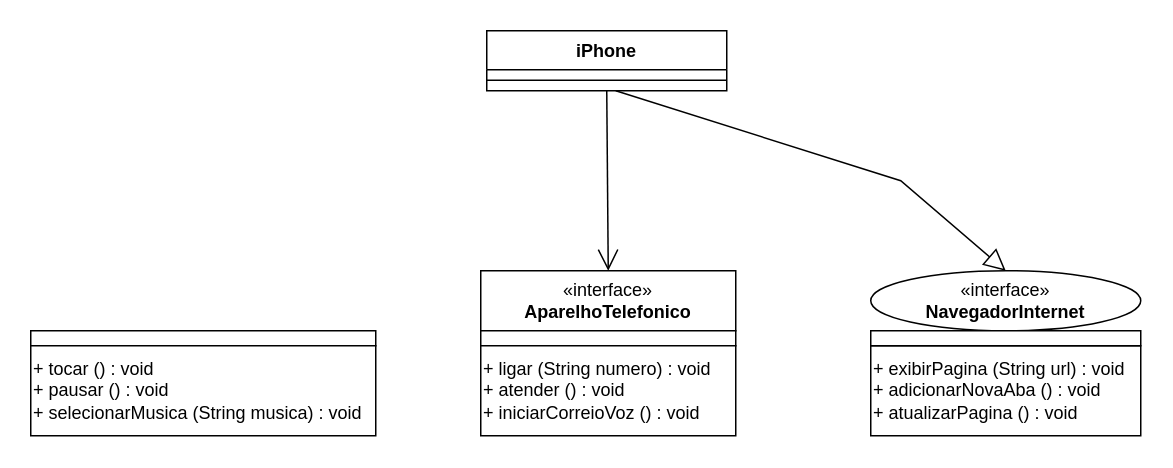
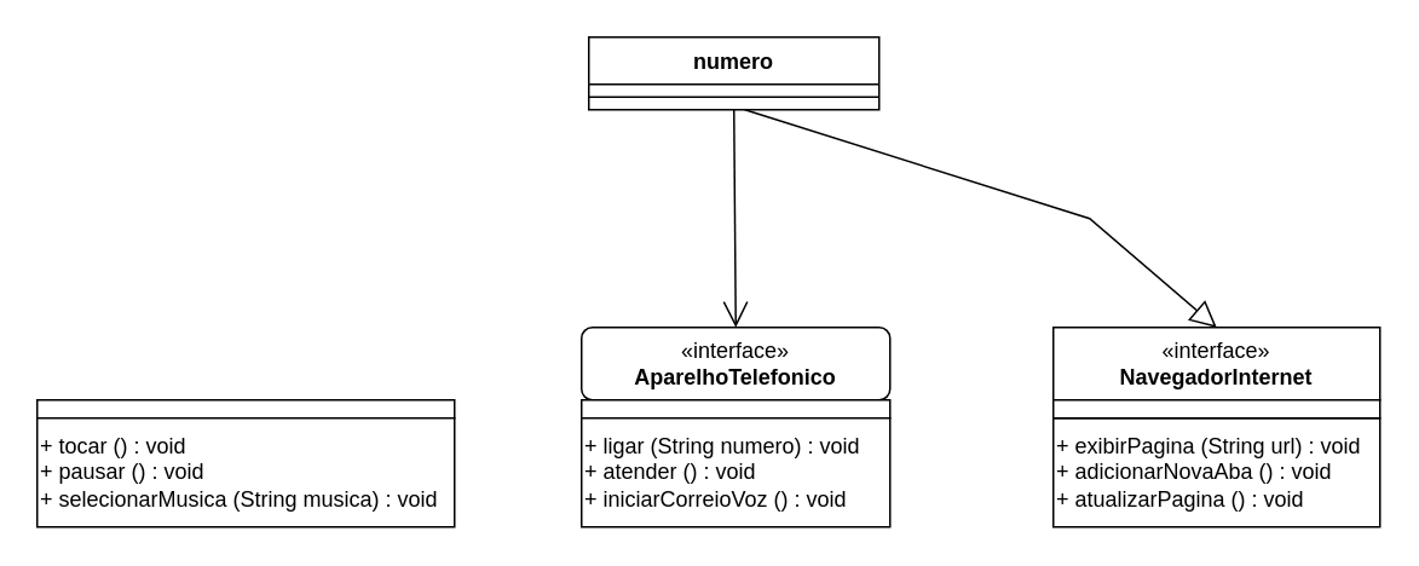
  <mxCell id="0" />
  <mxCell id="1" parent="0" />
- <mxCell id="2" value="iPhone" style="swimlane;fontStyle=1;align=center;verticalAlign=top;childLayout=stackLayout;horizontal=1;startSize=26;horizontalStack=0;resizeParent=1;resizeParentMax=0;resizeLast=0;collapsible=1;marginBottom=0;whiteSpace=wrap;html=1;" parent="1" vertex="1"><mxGeometry x="324" y="20" width="160" height="40" as="geometry"><mxRectangle x="334" y="130" width="80" height="30" as="alternateBounds" /></mxGeometry></mxCell>
+ <mxCell id="2" value="numero" style="swimlane;fontStyle=1;align=center;verticalAlign=top;childLayout=stackLayout;horizontal=1;startSize=26;horizontalStack=0;resizeParent=1;resizeParentMax=0;resizeLast=0;collapsible=1;marginBottom=0;whiteSpace=wrap;html=1;" parent="1" vertex="1"><mxGeometry x="324" y="20" width="160" height="40" as="geometry"><mxRectangle x="334" y="130" width="80" height="30" as="alternateBounds" /></mxGeometry></mxCell>
  <mxCell id="3" value="" style="line;strokeWidth=1;fillColor=none;align=left;verticalAlign=middle;spacingTop=-1;spacingLeft=3;spacingRight=3;rotatable=0;labelPosition=right;points=[];portConstraint=eastwest;strokeColor=inherit;" parent="2" vertex="1"><mxGeometry y="26" width="160" height="14" as="geometry" /></mxCell>
- <mxCell id="4" value="«interface»&lt;br&gt;&lt;b&gt;AparelhoTelefonico&lt;/b&gt;" style="html=1;whiteSpace=wrap;" parent="1" vertex="1"><mxGeometry x="320" y="180" width="170" height="40" as="geometry" /></mxCell>
+ <mxCell id="4" value="«interface»&lt;br&gt;&lt;b&gt;AparelhoTelefonico&lt;/b&gt;" style="html=1;whiteSpace=wrap;rounded=1;" parent="1" vertex="1"><mxGeometry x="320" y="180" width="170" height="40" as="geometry" /></mxCell>
  <mxCell id="5" value="" style="endArrow=open;endFill=0;endSize=12;html=1;rounded=0;exitX=0.5;exitY=1;exitDx=0;exitDy=0;entryX=0.5;entryY=0;entryDx=0;entryDy=0;" parent="1" source="2" target="4" edge="1"><mxGeometry width="160" relative="1" as="geometry"><mxPoint x="414" y="70" as="sourcePoint" /><mxPoint x="165" y="190" as="targetPoint" /><Array as="points" /></mxGeometry></mxCell>
  <mxCell id="6" value="" style="endArrow=block;endFill=0;endSize=12;html=1;rounded=0;entryX=0.5;entryY=0;entryDx=0;entryDy=0;" parent="1" target="7" edge="1"><mxGeometry width="160" relative="1" as="geometry"><mxPoint x="410" y="60" as="sourcePoint" /><mxPoint x="175" y="200" as="targetPoint" /><Array as="points"><mxPoint x="600" y="120" /></Array></mxGeometry></mxCell>
- <mxCell id="7" value="«interface»&lt;br&gt;&lt;b&gt;NavegadorInternet&lt;/b&gt;" style="ellipse;html=1;whiteSpace=wrap;gradientColor=none;" parent="1" vertex="1"><mxGeometry x="580" y="180" width="180" height="40" as="geometry" /></mxCell>
+ <mxCell id="7" value="«interface»&lt;br&gt;&lt;b&gt;NavegadorInternet&lt;/b&gt;" style="html=1;whiteSpace=wrap;gradientColor=none;" parent="1" vertex="1"><mxGeometry x="580" y="180" width="180" height="40" as="geometry" /></mxCell>
  <mxCell id="8" value="+ exibirPagina (String url) : void&lt;div&gt;+ adicionarNovaAba () : void&lt;/div&gt;&lt;div&gt;+ atualizarPagina () : void&lt;/div&gt;" style="whiteSpace=wrap;html=1;align=left;" parent="1" vertex="1"><mxGeometry x="580" y="230" width="180" height="60" as="geometry" /></mxCell>
  <mxCell id="9" value="" style="whiteSpace=wrap;html=1;" parent="1" vertex="1"><mxGeometry x="580" y="220" width="180" height="10" as="geometry" /></mxCell>
  <mxCell id="10" value="" style="whiteSpace=wrap;html=1;" parent="1" vertex="1"><mxGeometry x="320" y="220" width="170" height="10" as="geometry" /></mxCell>
  <mxCell id="11" value="+ ligar (String numero) : void&lt;div&gt;+ atender () : void&lt;/div&gt;&lt;div&gt;+ iniciarCorreioVoz () : void&lt;/div&gt;" style="whiteSpace=wrap;html=1;align=left;" parent="1" vertex="1"><mxGeometry x="320" y="230" width="170" height="60" as="geometry" /></mxCell>
  <mxCell id="12" value="" style="whiteSpace=wrap;html=1;" parent="1" vertex="1"><mxGeometry x="20" y="220" width="230" height="10" as="geometry" /></mxCell>
  <mxCell id="13" value="+ tocar () : void&lt;div&gt;+ pausar () : void&lt;/div&gt;&lt;div&gt;+ selecionarMusica (String musica) : void&lt;/div&gt;" style="whiteSpace=wrap;html=1;align=left;" parent="1" vertex="1"><mxGeometry x="20" y="230" width="230" height="60" as="geometry" /></mxCell>
